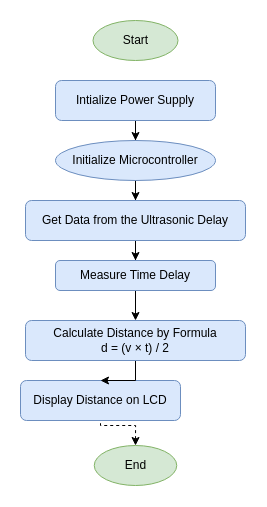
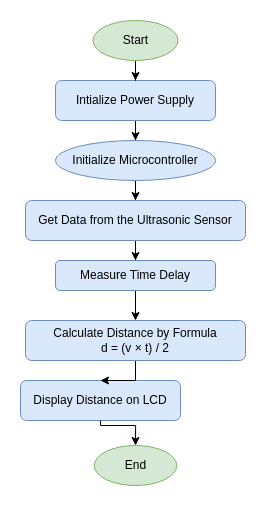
  <mxCell id="0" />
  <mxCell id="1" parent="0" />
  <mxCell id="2" style="edgeStyle=orthogonalEdgeStyle;rounded=0;orthogonalLoop=1;jettySize=auto;html=1;entryX=0.5;entryY=0;entryDx=0;entryDy=0;" parent="1" source="3" target="5" edge="1"><mxGeometry relative="1" as="geometry" /></mxCell>
  <mxCell id="3" value="Intialize Power Supply" style="rounded=1;whiteSpace=wrap;html=1;fillColor=#dae8fc;strokeColor=#6c8ebf;" parent="1" vertex="1"><mxGeometry x="55" y="80" width="160" height="40" as="geometry" /></mxCell>
  <mxCell id="4" style="edgeStyle=orthogonalEdgeStyle;rounded=0;orthogonalLoop=1;jettySize=auto;html=1;entryX=0.5;entryY=0;entryDx=0;entryDy=0;" parent="1" source="5" target="7" edge="1"><mxGeometry relative="1" as="geometry" /></mxCell>
  <mxCell id="5" value="Initialize Microcontroller" style="ellipse;whiteSpace=wrap;html=1;fillColor=#dae8fc;strokeColor=#6c8ebf;" parent="1" vertex="1"><mxGeometry x="55" y="140" width="160" height="40" as="geometry" /></mxCell>
  <mxCell id="6" style="edgeStyle=orthogonalEdgeStyle;rounded=0;orthogonalLoop=1;jettySize=auto;html=1;entryX=0.5;entryY=0;entryDx=0;entryDy=0;" parent="1" source="7" target="9" edge="1"><mxGeometry relative="1" as="geometry" /></mxCell>
- <mxCell id="7" value="Get Data from the Ultrasonic Delay" style="rounded=1;whiteSpace=wrap;html=1;fillColor=#dae8fc;strokeColor=#6c8ebf;" parent="1" vertex="1"><mxGeometry x="25" y="200" width="220" height="40" as="geometry" /></mxCell>
+ <mxCell id="7" value="Get Data from the Ultrasonic Sensor" style="rounded=1;whiteSpace=wrap;html=1;fillColor=#dae8fc;strokeColor=#6c8ebf;" parent="1" vertex="1"><mxGeometry x="25" y="200" width="220" height="40" as="geometry" /></mxCell>
  <mxCell id="8" style="edgeStyle=orthogonalEdgeStyle;rounded=0;orthogonalLoop=1;jettySize=auto;html=1;entryX=0.5;entryY=0;entryDx=0;entryDy=0;" parent="1" source="9" target="16" edge="1"><mxGeometry relative="1" as="geometry" /></mxCell>
  <mxCell id="9" value="Measure Time Delay" style="rounded=1;whiteSpace=wrap;html=1;fillColor=#dae8fc;strokeColor=#6c8ebf;" parent="1" vertex="1"><mxGeometry x="55" y="260" width="160" height="30" as="geometry" /></mxCell>
  <mxCell id="10" value="Display Distance on LCD" style="rounded=1;whiteSpace=wrap;html=1;fillColor=#dae8fc;strokeColor=#6c8ebf;" parent="1" vertex="1"><mxGeometry x="20" y="380" width="160" height="40" as="geometry" /></mxCell>
+ <mxCell id="11" style="edgeStyle=orthogonalEdgeStyle;rounded=0;orthogonalLoop=1;jettySize=auto;html=1;" parent="1" source="12" target="3" edge="1"><mxGeometry relative="1" as="geometry" /></mxCell>
  <mxCell id="12" value="Start" style="ellipse;whiteSpace=wrap;html=1;fillColor=#d5e8d4;strokeColor=#82b366;" parent="1" vertex="1"><mxGeometry x="92.5" y="20" width="85" height="40" as="geometry" /></mxCell>
- <mxCell id="13" style="edgeStyle=orthogonalEdgeStyle;rounded=0;orthogonalLoop=1;jettySize=auto;html=1;startArrow=classic;startFill=1;endArrow=none;endFill=0;dashed=1;" parent="1" source="14" target="10" edge="1"><mxGeometry relative="1" as="geometry" /></mxCell>
+ <mxCell id="13" style="edgeStyle=orthogonalEdgeStyle;rounded=0;orthogonalLoop=1;jettySize=auto;html=1;startArrow=classic;startFill=1;endArrow=none;endFill=0;" parent="1" source="14" target="10" edge="1"><mxGeometry relative="1" as="geometry" /></mxCell>
  <mxCell id="14" value="End" style="ellipse;whiteSpace=wrap;html=1;fillColor=#d5e8d4;strokeColor=#82b366;" parent="1" vertex="1"><mxGeometry x="93.75" y="445" width="82.5" height="40" as="geometry" /></mxCell>
  <mxCell id="15" style="edgeStyle=orthogonalEdgeStyle;rounded=0;orthogonalLoop=1;jettySize=auto;html=1;entryX=0.5;entryY=0;entryDx=0;entryDy=0;" parent="1" source="16" target="10" edge="1"><mxGeometry relative="1" as="geometry" /></mxCell>
  <mxCell id="16" value="Calculate Distance by Formula&lt;br&gt;d = (v × t) / 2" style="rounded=1;whiteSpace=wrap;html=1;fillColor=#dae8fc;strokeColor=#6c8ebf;" parent="1" vertex="1"><mxGeometry x="25" y="320" width="220" height="40" as="geometry" /></mxCell>
